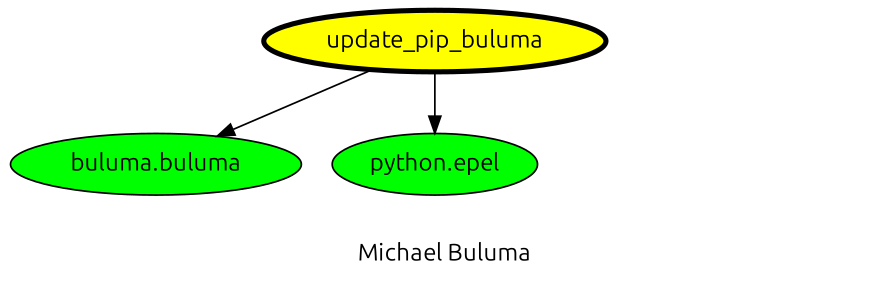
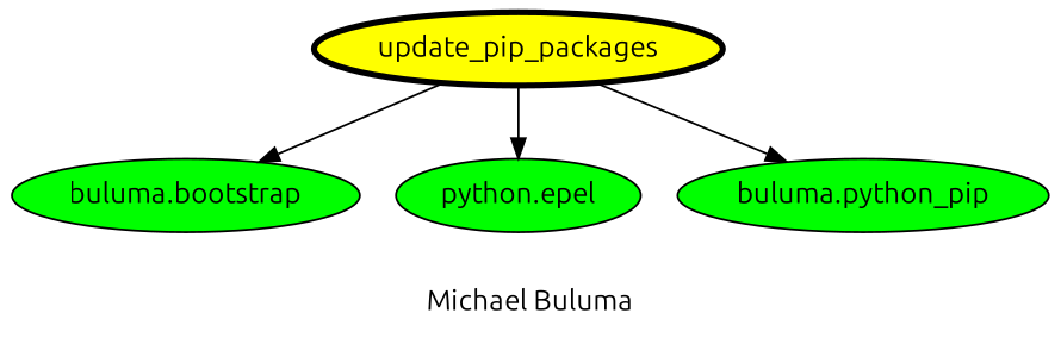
  digraph {
    fontname=Ubuntu
    label="Michael Buluma"
    node [fillcolor=green fontname=Ubuntu style=filled]
    edge [fontname=Ubuntu]
-   update_pip_packages [fillcolor=yellow penwidth=3 label=update_pip_buluma]
-   "buluma.bootstrap" [label="buluma.buluma"]
+   update_pip_packages [fillcolor=yellow penwidth=3]
+   "buluma.bootstrap"
    n3 [label="python.epel"]
+   "buluma.python_pip"
    update_pip_packages -> "buluma.bootstrap"
    update_pip_packages -> n3
+   update_pip_packages -> "buluma.python_pip"
  }
